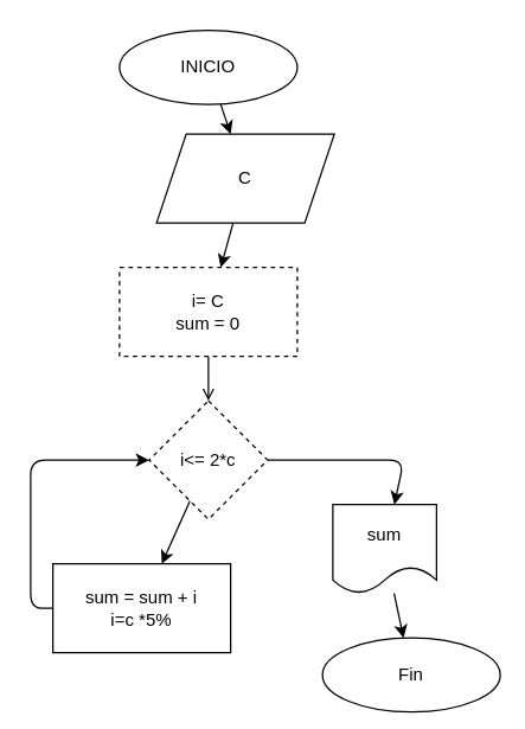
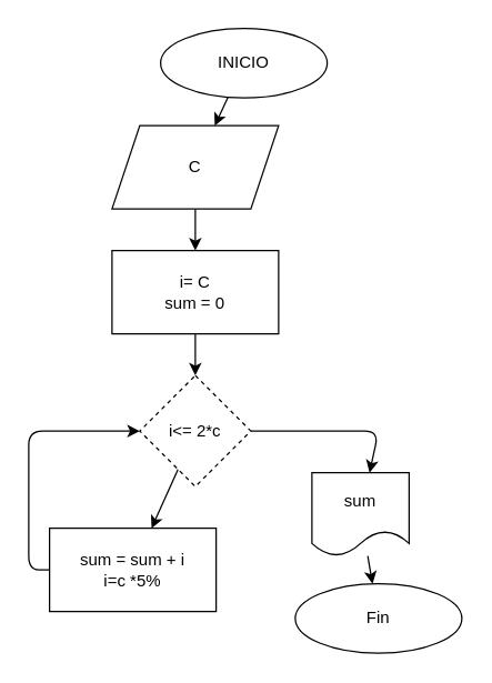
  <mxCell id="0" />
  <mxCell id="1" parent="0" />
  <mxCell id="2" value="" style="edgeStyle=none;html=1;" edge="1" parent="1" source="3" target="5"><mxGeometry relative="1" as="geometry"><mxPoint x="140" y="145" as="targetPoint" /></mxGeometry></mxCell>
- <mxCell id="3" value="INICIO" style="ellipse;whiteSpace=wrap;html=1;" vertex="1" parent="1"><mxGeometry x="80" y="20" width="120" height="50" as="geometry" /></mxCell>
+ <mxCell id="3" value="INICIO" style="ellipse;whiteSpace=wrap;html=1;" vertex="1" parent="1"><mxGeometry x="115" y="20" width="120" height="50" as="geometry" /></mxCell>
  <mxCell id="4" value="" style="edgeStyle=none;html=1;" edge="1" parent="1" source="5" target="7"><mxGeometry relative="1" as="geometry" /></mxCell>
- <mxCell id="5" value="C" style="shape=parallelogram;perimeter=parallelogramPerimeter;whiteSpace=wrap;html=1;fixedSize=1;" vertex="1" parent="1"><mxGeometry x="105" y="90" width="120" height="60" as="geometry" /></mxCell>
- <mxCell id="6" value="" style="edgeStyle=none;html=1;endArrow=open;" edge="1" parent="1" source="7" target="10"><mxGeometry relative="1" as="geometry" /></mxCell>
- <mxCell id="7" value="i= C&lt;br&gt;sum = 0" style="whiteSpace=wrap;html=1;dashed=1;" vertex="1" parent="1"><mxGeometry x="80" y="180" width="120" height="60" as="geometry" /></mxCell>
+ <mxCell id="5" value="C" style="shape=parallelogram;perimeter=parallelogramPerimeter;whiteSpace=wrap;html=1;fixedSize=1;" vertex="1" parent="1"><mxGeometry x="80" y="90" width="120" height="60" as="geometry" /></mxCell>
+ <mxCell id="6" value="" style="edgeStyle=none;html=1;" edge="1" parent="1" source="7" target="10"><mxGeometry relative="1" as="geometry" /></mxCell>
+ <mxCell id="7" value="i= C&lt;br&gt;sum = 0" style="whiteSpace=wrap;html=1;" vertex="1" parent="1"><mxGeometry x="80" y="180" width="120" height="60" as="geometry" /></mxCell>
  <mxCell id="8" value="" style="edgeStyle=none;html=1;" edge="1" parent="1" source="10" target="12"><mxGeometry relative="1" as="geometry" /></mxCell>
  <mxCell id="9" style="edgeStyle=none;html=1;" edge="1" parent="1" source="10" target="14"><mxGeometry relative="1" as="geometry"><mxPoint x="250" y="330" as="targetPoint" /><Array as="points"><mxPoint x="272" y="310" /></Array></mxGeometry></mxCell>
  <mxCell id="10" value="i&amp;lt;= 2*c" style="rhombus;whiteSpace=wrap;html=1;dashed=1;" vertex="1" parent="1"><mxGeometry x="100" y="270" width="80" height="80" as="geometry" /></mxCell>
  <mxCell id="11" style="edgeStyle=none;html=1;entryX=0;entryY=0.5;entryDx=0;entryDy=0;" edge="1" parent="1" source="12" target="10"><mxGeometry relative="1" as="geometry"><Array as="points"><mxPoint x="20" y="410" /><mxPoint x="20" y="310" /></Array></mxGeometry></mxCell>
  <mxCell id="12" value="sum = sum + i&lt;br&gt;i=c *5%" style="whiteSpace=wrap;html=1;" vertex="1" parent="1"><mxGeometry x="35" y="380" width="120" height="60" as="geometry" /></mxCell>
  <mxCell id="13" value="" style="edgeStyle=none;html=1;" edge="1" parent="1" source="14" target="15"><mxGeometry relative="1" as="geometry" /></mxCell>
  <mxCell id="14" value="sum" style="shape=document;whiteSpace=wrap;html=1;boundedLbl=1;" vertex="1" parent="1"><mxGeometry x="224" y="340" width="70" height="60" as="geometry" /></mxCell>
- <mxCell id="15" value="Fin" style="ellipse;whiteSpace=wrap;html=1;" vertex="1" parent="1"><mxGeometry x="217" y="430" width="120" height="50" as="geometry" /></mxCell>
+ <mxCell id="15" value="Fin" style="ellipse;whiteSpace=wrap;html=1;" vertex="1" parent="1"><mxGeometry x="212" y="420" width="120" height="50" as="geometry" /></mxCell>
